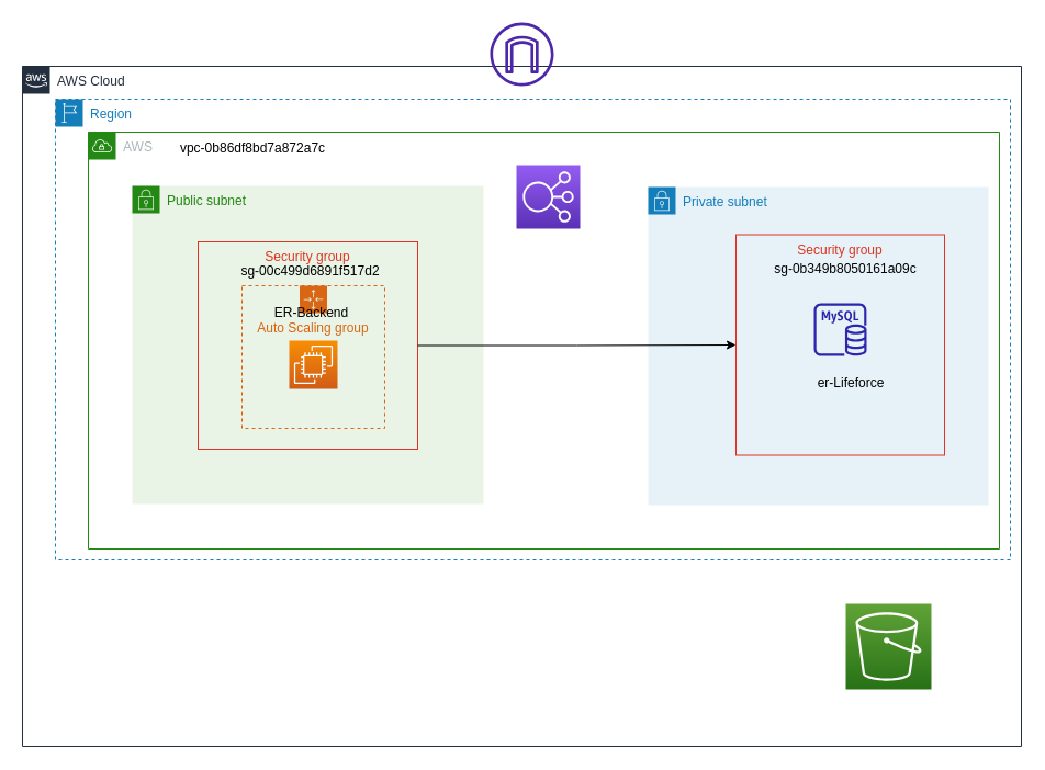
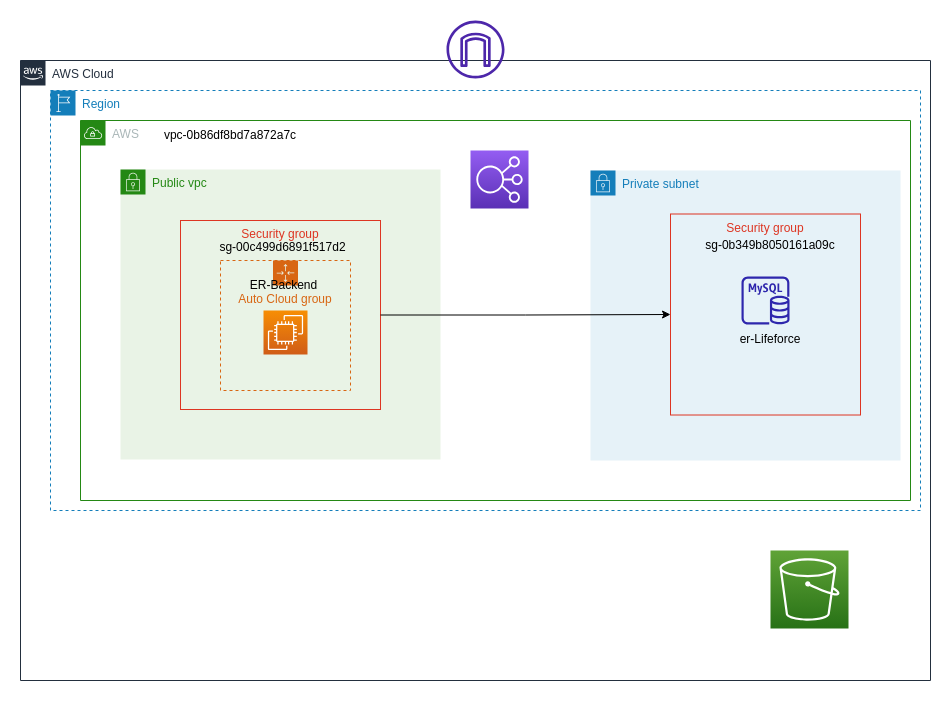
  <mxCell id="0" />
  <mxCell id="1" parent="0" />
  <mxCell id="2" value="AWS Cloud" style="points=[[0,0],[0.25,0],[0.5,0],[0.75,0],[1,0],[1,0.25],[1,0.5],[1,0.75],[1,1],[0.75,1],[0.5,1],[0.25,1],[0,1],[0,0.75],[0,0.5],[0,0.25]];outlineConnect=0;gradientColor=none;html=1;whiteSpace=wrap;fontSize=12;fontStyle=0;container=1;pointerEvents=0;collapsible=0;recursiveResize=0;shape=mxgraph.aws4.group;grIcon=mxgraph.aws4.group_aws_cloud_alt;strokeColor=#232F3E;fillColor=none;verticalAlign=top;align=left;spacingLeft=30;fontColor=#232F3E;dashed=0;" vertex="1" parent="1"><mxGeometry x="20" y="60" width="910" height="620" as="geometry" /></mxCell>
  <mxCell id="3" value="Private subnet" style="points=[[0,0],[0.25,0],[0.5,0],[0.75,0],[1,0],[1,0.25],[1,0.5],[1,0.75],[1,1],[0.75,1],[0.5,1],[0.25,1],[0,1],[0,0.75],[0,0.5],[0,0.25]];outlineConnect=0;gradientColor=none;html=1;whiteSpace=wrap;fontSize=12;fontStyle=0;container=1;pointerEvents=0;collapsible=0;recursiveResize=0;shape=mxgraph.aws4.group;grIcon=mxgraph.aws4.group_security_group;grStroke=0;strokeColor=#147EBA;fillColor=#E6F2F8;verticalAlign=top;align=left;spacingLeft=30;fontColor=#147EBA;dashed=0;" vertex="1" parent="2"><mxGeometry x="570" y="110" width="310" height="290" as="geometry" /></mxCell>
  <mxCell id="4" value="AWS" style="points=[[0,0],[0.25,0],[0.5,0],[0.75,0],[1,0],[1,0.25],[1,0.5],[1,0.75],[1,1],[0.75,1],[0.5,1],[0.25,1],[0,1],[0,0.75],[0,0.5],[0,0.25]];outlineConnect=0;gradientColor=none;html=1;whiteSpace=wrap;fontSize=12;fontStyle=0;container=1;pointerEvents=0;collapsible=0;recursiveResize=0;shape=mxgraph.aws4.group;grIcon=mxgraph.aws4.group_vpc;strokeColor=#248814;fillColor=none;verticalAlign=top;align=left;spacingLeft=30;fontColor=#AAB7B8;dashed=0;" vertex="1" parent="2"><mxGeometry x="60" y="60" width="830" height="380" as="geometry" /></mxCell>
  <mxCell id="5" value="Region" style="points=[[0,0],[0.25,0],[0.5,0],[0.75,0],[1,0],[1,0.25],[1,0.5],[1,0.75],[1,1],[0.75,1],[0.5,1],[0.25,1],[0,1],[0,0.75],[0,0.5],[0,0.25]];outlineConnect=0;gradientColor=none;html=1;whiteSpace=wrap;fontSize=12;fontStyle=0;container=1;pointerEvents=0;collapsible=0;recursiveResize=0;shape=mxgraph.aws4.group;grIcon=mxgraph.aws4.group_region;strokeColor=#147EBA;fillColor=none;verticalAlign=top;align=left;spacingLeft=30;fontColor=#147EBA;dashed=1;" vertex="1" parent="2"><mxGeometry x="30" y="30" width="870" height="420" as="geometry" /></mxCell>
  <mxCell id="6" value="Security group" style="fillColor=none;strokeColor=#DD3522;verticalAlign=top;fontStyle=0;fontColor=#DD3522;" vertex="1" parent="5"><mxGeometry x="620" y="123.5" width="190" height="201" as="geometry" /></mxCell>
  <mxCell id="7" value="" style="sketch=0;outlineConnect=0;fontColor=#232F3E;gradientColor=none;fillColor=#2E27AD;strokeColor=none;dashed=0;verticalLabelPosition=bottom;verticalAlign=top;align=center;html=1;fontSize=12;fontStyle=0;aspect=fixed;pointerEvents=1;shape=mxgraph.aws4.rds_mysql_instance;" vertex="1" parent="5"><mxGeometry x="691" y="186" width="48" height="48" as="geometry" /></mxCell>
- <mxCell id="8" value="er-Lifeforce" style="text;html=1;strokeColor=none;fillColor=none;align=center;verticalAlign=middle;whiteSpace=wrap;rounded=0;" vertex="1" parent="5"><mxGeometry x="685" y="244" width="80" height="30" as="geometry" /></mxCell>
- <mxCell id="9" value="Public subnet" style="points=[[0,0],[0.25,0],[0.5,0],[0.75,0],[1,0],[1,0.25],[1,0.5],[1,0.75],[1,1],[0.75,1],[0.5,1],[0.25,1],[0,1],[0,0.75],[0,0.5],[0,0.25]];outlineConnect=0;gradientColor=none;html=1;whiteSpace=wrap;fontSize=12;fontStyle=0;container=1;pointerEvents=0;collapsible=0;recursiveResize=0;shape=mxgraph.aws4.group;grIcon=mxgraph.aws4.group_security_group;grStroke=0;strokeColor=#248814;fillColor=#E9F3E6;verticalAlign=top;align=left;spacingLeft=30;fontColor=#248814;dashed=0;" vertex="1" parent="5"><mxGeometry x="70" y="79" width="320" height="290" as="geometry" /></mxCell>
+ <mxCell id="8" value="er-Lifeforce" style="text;html=1;strokeColor=none;fillColor=none;align=center;verticalAlign=middle;whiteSpace=wrap;rounded=0;" vertex="1" parent="5"><mxGeometry x="680" y="234" width="80" height="30" as="geometry" /></mxCell>
+ <mxCell id="9" value="Public vpc" style="points=[[0,0],[0.25,0],[0.5,0],[0.75,0],[1,0],[1,0.25],[1,0.5],[1,0.75],[1,1],[0.75,1],[0.5,1],[0.25,1],[0,1],[0,0.75],[0,0.5],[0,0.25]];outlineConnect=0;gradientColor=none;html=1;whiteSpace=wrap;fontSize=12;fontStyle=0;container=1;pointerEvents=0;collapsible=0;recursiveResize=0;shape=mxgraph.aws4.group;grIcon=mxgraph.aws4.group_security_group;grStroke=0;strokeColor=#248814;fillColor=#E9F3E6;verticalAlign=top;align=left;spacingLeft=30;fontColor=#248814;dashed=0;" vertex="1" parent="5"><mxGeometry x="70" y="79" width="320" height="290" as="geometry" /></mxCell>
  <mxCell id="10" value="Security group" style="fillColor=none;strokeColor=#DD3522;verticalAlign=top;fontStyle=0;fontColor=#DD3522;" vertex="1" parent="9"><mxGeometry x="60" y="51" width="200" height="189" as="geometry" /></mxCell>
- <mxCell id="11" value="Auto Scaling group" style="points=[[0,0],[0.25,0],[0.5,0],[0.75,0],[1,0],[1,0.25],[1,0.5],[1,0.75],[1,1],[0.75,1],[0.5,1],[0.25,1],[0,1],[0,0.75],[0,0.5],[0,0.25]];outlineConnect=0;gradientColor=none;html=1;whiteSpace=wrap;fontSize=12;fontStyle=0;container=1;pointerEvents=0;collapsible=0;recursiveResize=0;shape=mxgraph.aws4.groupCenter;grIcon=mxgraph.aws4.group_auto_scaling_group;grStroke=1;strokeColor=#D86613;fillColor=none;verticalAlign=top;align=center;fontColor=#D86613;dashed=1;spacingTop=25;" vertex="1" parent="9"><mxGeometry x="100" y="91" width="130" height="130" as="geometry" /></mxCell>
+ <mxCell id="11" value="Auto Cloud group" style="points=[[0,0],[0.25,0],[0.5,0],[0.75,0],[1,0],[1,0.25],[1,0.5],[1,0.75],[1,1],[0.75,1],[0.5,1],[0.25,1],[0,1],[0,0.75],[0,0.5],[0,0.25]];outlineConnect=0;gradientColor=none;html=1;whiteSpace=wrap;fontSize=12;fontStyle=0;container=1;pointerEvents=0;collapsible=0;recursiveResize=0;shape=mxgraph.aws4.groupCenter;grIcon=mxgraph.aws4.group_auto_scaling_group;grStroke=1;strokeColor=#D86613;fillColor=none;verticalAlign=top;align=center;fontColor=#D86613;dashed=1;spacingTop=25;" vertex="1" parent="9"><mxGeometry x="100" y="91" width="130" height="130" as="geometry" /></mxCell>
  <mxCell id="12" value="" style="sketch=0;points=[[0,0,0],[0.25,0,0],[0.5,0,0],[0.75,0,0],[1,0,0],[0,1,0],[0.25,1,0],[0.5,1,0],[0.75,1,0],[1,1,0],[0,0.25,0],[0,0.5,0],[0,0.75,0],[1,0.25,0],[1,0.5,0],[1,0.75,0]];outlineConnect=0;fontColor=#232F3E;gradientColor=#F78E04;gradientDirection=north;fillColor=#D05C17;strokeColor=#ffffff;dashed=0;verticalLabelPosition=bottom;verticalAlign=top;align=center;html=1;fontSize=12;fontStyle=0;aspect=fixed;shape=mxgraph.aws4.resourceIcon;resIcon=mxgraph.aws4.ec2;" vertex="1" parent="9"><mxGeometry x="143" y="141" width="44" height="44" as="geometry" /></mxCell>
  <mxCell id="13" value="ER-Backend" style="text;html=1;strokeColor=none;fillColor=none;align=center;verticalAlign=middle;whiteSpace=wrap;rounded=0;" vertex="1" parent="9"><mxGeometry x="127" y="101" width="73" height="30" as="geometry" /></mxCell>
  <mxCell id="14" value="&lt;span class=&quot;awsui-util-status-positive&quot;&gt;sg-00c499d6891f517d2&lt;/span&gt;" style="text;html=1;strokeColor=none;fillColor=none;align=center;verticalAlign=middle;whiteSpace=wrap;rounded=0;" vertex="1" parent="9"><mxGeometry x="94" y="63" width="137" height="30" as="geometry" /></mxCell>
  <mxCell id="15" value="&lt;span class=&quot;awsui-util-status-positive&quot;&gt;sg-0b349b8050161a09c&lt;/span&gt;" style="text;html=1;strokeColor=none;fillColor=none;align=center;verticalAlign=middle;whiteSpace=wrap;rounded=0;" vertex="1" parent="5"><mxGeometry x="640" y="140" width="160" height="30" as="geometry" /></mxCell>
  <mxCell id="16" value="" style="sketch=0;points=[[0,0,0],[0.25,0,0],[0.5,0,0],[0.75,0,0],[1,0,0],[0,1,0],[0.25,1,0],[0.5,1,0],[0.75,1,0],[1,1,0],[0,0.25,0],[0,0.5,0],[0,0.75,0],[1,0.25,0],[1,0.5,0],[1,0.75,0]];outlineConnect=0;fontColor=#232F3E;gradientColor=#945DF2;gradientDirection=north;fillColor=#5A30B5;strokeColor=#ffffff;dashed=0;verticalLabelPosition=bottom;verticalAlign=top;align=center;html=1;fontSize=12;fontStyle=0;aspect=fixed;shape=mxgraph.aws4.resourceIcon;resIcon=mxgraph.aws4.elastic_load_balancing;" vertex="1" parent="5"><mxGeometry x="420" y="60" width="58" height="58" as="geometry" /></mxCell>
  <mxCell id="17" value="vpc-0b86df8bd7a872a7c" style="text;html=1;strokeColor=none;fillColor=none;align=center;verticalAlign=middle;whiteSpace=wrap;rounded=0;" vertex="1" parent="5"><mxGeometry x="90" y="30" width="180" height="30" as="geometry" /></mxCell>
  <mxCell id="18" style="edgeStyle=orthogonalEdgeStyle;rounded=0;orthogonalLoop=1;jettySize=auto;html=1;" edge="1" parent="5" source="10" target="6"><mxGeometry relative="1" as="geometry" /></mxCell>
  <mxCell id="19" value="" style="sketch=0;points=[[0,0,0],[0.25,0,0],[0.5,0,0],[0.75,0,0],[1,0,0],[0,1,0],[0.25,1,0],[0.5,1,0],[0.75,1,0],[1,1,0],[0,0.25,0],[0,0.5,0],[0,0.75,0],[1,0.25,0],[1,0.5,0],[1,0.75,0]];outlineConnect=0;fontColor=#232F3E;gradientColor=#60A337;gradientDirection=north;fillColor=#277116;strokeColor=#ffffff;dashed=0;verticalLabelPosition=bottom;verticalAlign=top;align=center;html=1;fontSize=12;fontStyle=0;aspect=fixed;shape=mxgraph.aws4.resourceIcon;resIcon=mxgraph.aws4.s3;" vertex="1" parent="2"><mxGeometry x="750" y="490" width="78" height="78" as="geometry" /></mxCell>
  <mxCell id="20" value="" style="sketch=0;outlineConnect=0;fontColor=#232F3E;gradientColor=none;fillColor=#4D27AA;strokeColor=none;dashed=0;verticalLabelPosition=bottom;verticalAlign=top;align=center;html=1;fontSize=12;fontStyle=0;aspect=fixed;pointerEvents=1;shape=mxgraph.aws4.internet_gateway;" vertex="1" parent="1"><mxGeometry x="446" y="20" width="58" height="58" as="geometry" /></mxCell>
